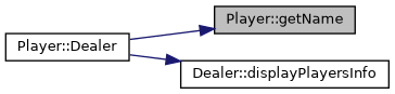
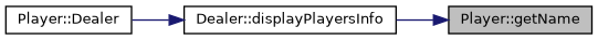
  digraph {
    rankdir=RL
    node [color=black fillcolor=white fontname=Helvetica fontsize=10 shape=record style=filled]
    edge [color=midnightblue dir=back fontname=Helvetica fontsize=10 labelfontname=Helvetica labelfontsize=10 style=solid]
    n1 [fillcolor=grey75 fontcolor=black height=0.2 label="Player::getName" width=0.4]
    n2 [height=0.2 label="Dealer::displayPlayersInfo" width=0.4]
    n3 [height=0.2 label="Player::Dealer" width=0.4]
-   n1 -> n3
+   n1 -> n2
    n2 -> n3
  }
